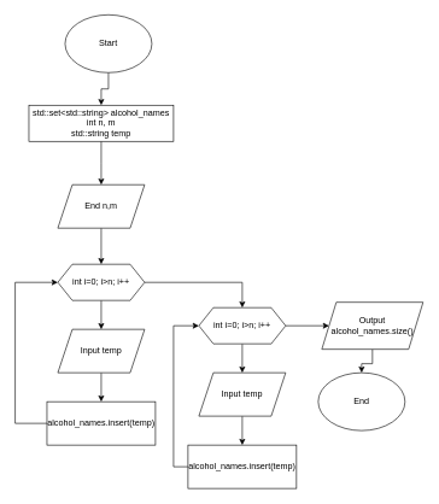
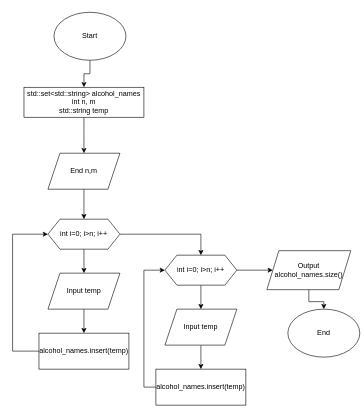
  <mxCell id="0" />
  <mxCell id="1" parent="0" />
  <mxCell id="2" value="" style="edgeStyle=orthogonalEdgeStyle;rounded=0;orthogonalLoop=1;jettySize=auto;html=1;" edge="1" parent="1" source="3" target="5"><mxGeometry relative="1" as="geometry" /></mxCell>
  <mxCell id="3" value="Start" style="ellipse;whiteSpace=wrap;html=1;" vertex="1" parent="1"><mxGeometry x="89" y="20" width="120" height="80" as="geometry" /></mxCell>
  <mxCell id="4" value="" style="edgeStyle=orthogonalEdgeStyle;rounded=0;orthogonalLoop=1;jettySize=auto;html=1;" edge="1" parent="1" source="5"><mxGeometry relative="1" as="geometry"><mxPoint x="139" y="255" as="targetPoint" /></mxGeometry></mxCell>
  <mxCell id="5" value="&lt;div&gt;std::set&amp;lt;std::string&amp;gt; alcohol_names&lt;/div&gt;&lt;div&gt;int n, m&lt;/div&gt;&lt;div&gt;std::string temp&lt;br&gt;&lt;/div&gt;" style="rounded=0;whiteSpace=wrap;html=1;" vertex="1" parent="1"><mxGeometry x="39" y="145" width="200" height="50" as="geometry" /></mxCell>
  <mxCell id="6" value="" style="edgeStyle=orthogonalEdgeStyle;rounded=0;orthogonalLoop=1;jettySize=auto;html=1;" edge="1" parent="1" source="8" target="12"><mxGeometry relative="1" as="geometry" /></mxCell>
  <mxCell id="7" value="" style="edgeStyle=orthogonalEdgeStyle;rounded=0;orthogonalLoop=1;jettySize=auto;html=1;" edge="1" parent="1" source="8" target="17"><mxGeometry relative="1" as="geometry" /></mxCell>
  <mxCell id="8" value="int i=0; i&amp;gt;n; i++" style="shape=hexagon;perimeter=hexagonPerimeter2;whiteSpace=wrap;html=1;fixedSize=1;" vertex="1" parent="1"><mxGeometry x="79" y="365" width="120" height="50" as="geometry" /></mxCell>
  <mxCell id="9" value="" style="edgeStyle=orthogonalEdgeStyle;rounded=0;orthogonalLoop=1;jettySize=auto;html=1;" edge="1" parent="1" source="10" target="8"><mxGeometry relative="1" as="geometry" /></mxCell>
  <mxCell id="10" value="End n,m" style="shape=parallelogram;perimeter=parallelogramPerimeter;whiteSpace=wrap;html=1;fixedSize=1;" vertex="1" parent="1"><mxGeometry x="79" y="255" width="120" height="60" as="geometry" /></mxCell>
  <mxCell id="11" value="" style="edgeStyle=orthogonalEdgeStyle;rounded=0;orthogonalLoop=1;jettySize=auto;html=1;" edge="1" parent="1" source="12" target="14"><mxGeometry relative="1" as="geometry" /></mxCell>
  <mxCell id="12" value="Input temp" style="shape=parallelogram;perimeter=parallelogramPerimeter;whiteSpace=wrap;html=1;fixedSize=1;" vertex="1" parent="1"><mxGeometry x="79" y="455" width="120" height="60" as="geometry" /></mxCell>
  <mxCell id="13" style="edgeStyle=orthogonalEdgeStyle;rounded=0;orthogonalLoop=1;jettySize=auto;html=1;entryX=0;entryY=0.5;entryDx=0;entryDy=0;" edge="1" parent="1" source="14" target="8"><mxGeometry relative="1" as="geometry"><mxPoint x="19" y="385" as="targetPoint" /><Array as="points"><mxPoint x="20" y="585" /><mxPoint x="20" y="390" /></Array></mxGeometry></mxCell>
  <mxCell id="14" value="alcohol_names.insert(temp)" style="rounded=0;whiteSpace=wrap;html=1;" vertex="1" parent="1"><mxGeometry x="64" y="555" width="150" height="60" as="geometry" /></mxCell>
  <mxCell id="15" value="" style="edgeStyle=orthogonalEdgeStyle;rounded=0;orthogonalLoop=1;jettySize=auto;html=1;" edge="1" parent="1" source="17" target="19"><mxGeometry relative="1" as="geometry" /></mxCell>
  <mxCell id="16" value="" style="edgeStyle=orthogonalEdgeStyle;rounded=0;orthogonalLoop=1;jettySize=auto;html=1;" edge="1" parent="1" source="17" target="23"><mxGeometry relative="1" as="geometry" /></mxCell>
  <mxCell id="17" value="int i=0; i&amp;gt;n; i++" style="shape=hexagon;perimeter=hexagonPerimeter2;whiteSpace=wrap;html=1;fixedSize=1;" vertex="1" parent="1"><mxGeometry x="274" y="425" width="120" height="50" as="geometry" /></mxCell>
  <mxCell id="18" value="" style="edgeStyle=orthogonalEdgeStyle;rounded=0;orthogonalLoop=1;jettySize=auto;html=1;" edge="1" parent="1" source="19" target="21"><mxGeometry relative="1" as="geometry" /></mxCell>
  <mxCell id="19" value="Input temp" style="shape=parallelogram;perimeter=parallelogramPerimeter;whiteSpace=wrap;html=1;fixedSize=1;" vertex="1" parent="1"><mxGeometry x="274" y="515" width="120" height="60" as="geometry" /></mxCell>
  <mxCell id="20" style="edgeStyle=orthogonalEdgeStyle;rounded=0;orthogonalLoop=1;jettySize=auto;html=1;entryX=0;entryY=0.5;entryDx=0;entryDy=0;" edge="1" parent="1" source="21" target="17"><mxGeometry relative="1" as="geometry"><Array as="points"><mxPoint x="239" y="645" /><mxPoint x="239" y="450" /></Array></mxGeometry></mxCell>
  <mxCell id="21" value="alcohol_names.insert(temp)" style="rounded=0;whiteSpace=wrap;html=1;" vertex="1" parent="1"><mxGeometry x="259" y="615" width="150" height="60" as="geometry" /></mxCell>
  <mxCell id="22" style="edgeStyle=orthogonalEdgeStyle;rounded=0;orthogonalLoop=1;jettySize=auto;html=1;" edge="1" parent="1" source="23" target="24"><mxGeometry relative="1" as="geometry"><mxPoint x="499" y="535" as="targetPoint" /></mxGeometry></mxCell>
  <mxCell id="23" value="Output alcohol_names.size()" style="shape=parallelogram;perimeter=parallelogramPerimeter;whiteSpace=wrap;html=1;fixedSize=1;" vertex="1" parent="1"><mxGeometry x="444" y="417.5" width="140" height="65" as="geometry" /></mxCell>
- <mxCell id="24" value="End" style="ellipse;whiteSpace=wrap;html=1;" vertex="1" parent="1"><mxGeometry x="439" y="515" width="120" height="80" as="geometry" /></mxCell>
+ <mxCell id="24" value="End" style="ellipse;whiteSpace=wrap;html=1;" vertex="1" parent="1"><mxGeometry x="479" y="515" width="120" height="80" as="geometry" /></mxCell>
